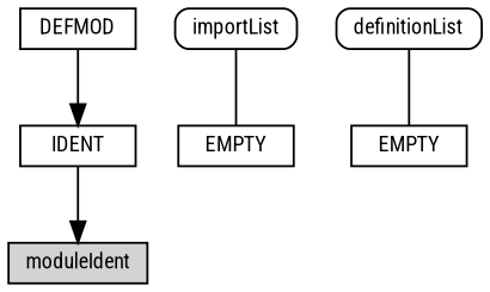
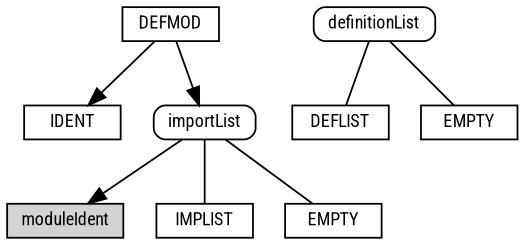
  digraph {
    fontname="Roboto Condensed"
    node [fontname="Roboto Condensed" fontsize=10 shape=box]
    edge [fontname="Roboto Condensed" arrowhead=none]
    n1 [height=0.25 label=IDENT]
    moduleIdent [fillcolor=lightgrey height=0.25 style=filled]
    DEFMOD [height=0.25]
    n4 [height=0.25 label=importList style=rounded]
+   n5 [height=0.25 label=IMPLIST]
    n6 [height=0.25 label=EMPTY]
    n7 [height=0.25 label=definitionList style=rounded]
+   n8 [height=0.25 label=DEFLIST]
    n9 [height=0.25 label=EMPTY]
-   n1 -> moduleIdent [arrowhead=""]
+   n4 -> moduleIdent [arrowhead=""]
    DEFMOD -> n1 [arrowhead=""]
+   DEFMOD -> n4 [arrowhead=""]
+   n4 -> n5
    n4 -> n6
+   n7 -> n8
    n7 -> n9
  }
